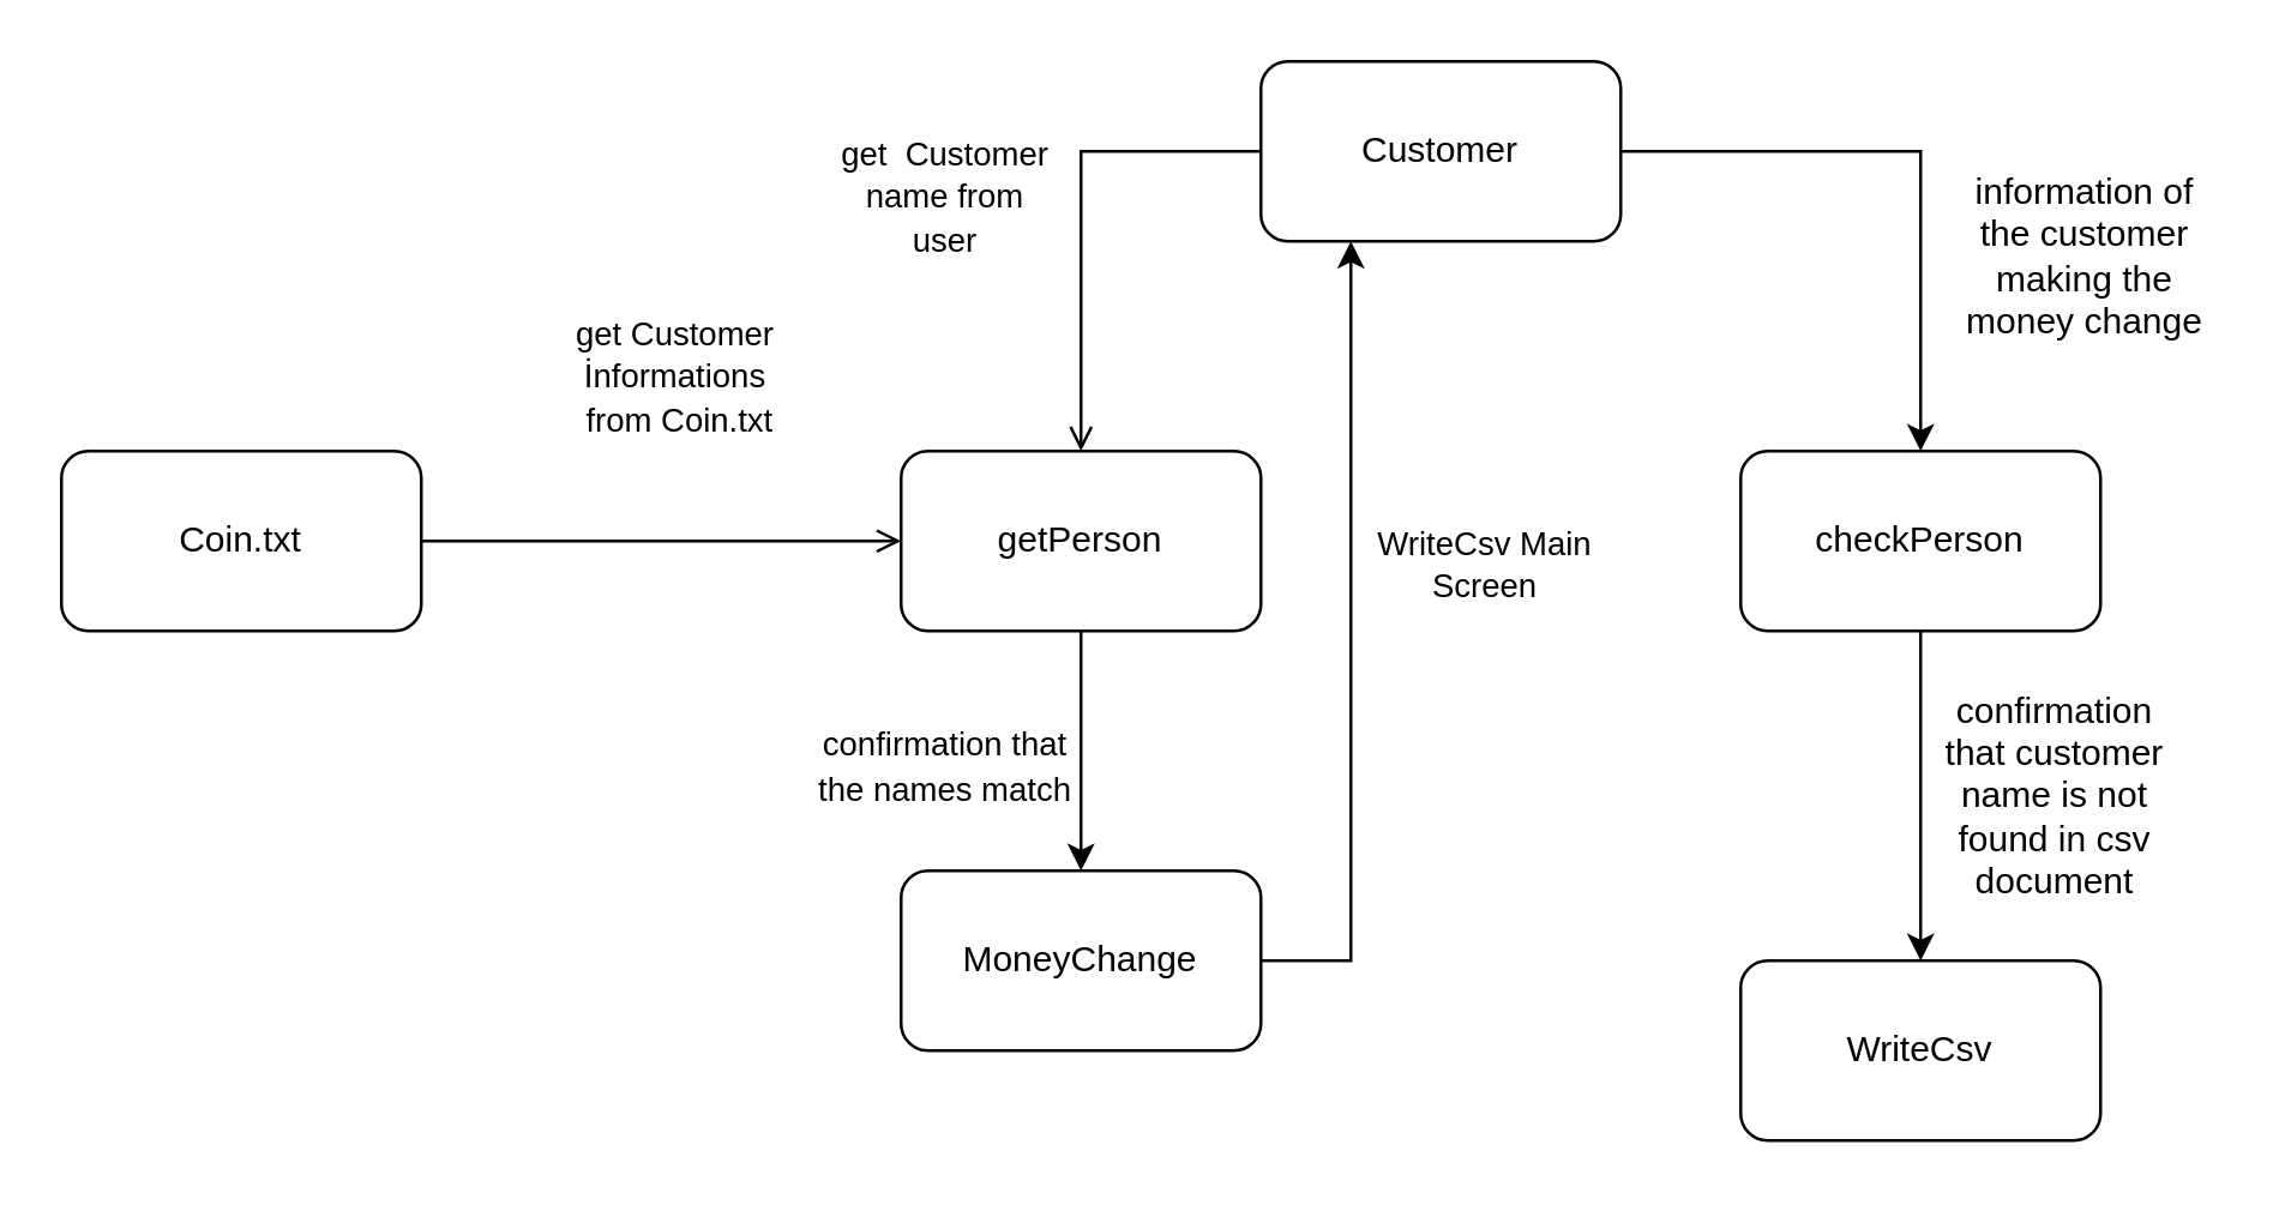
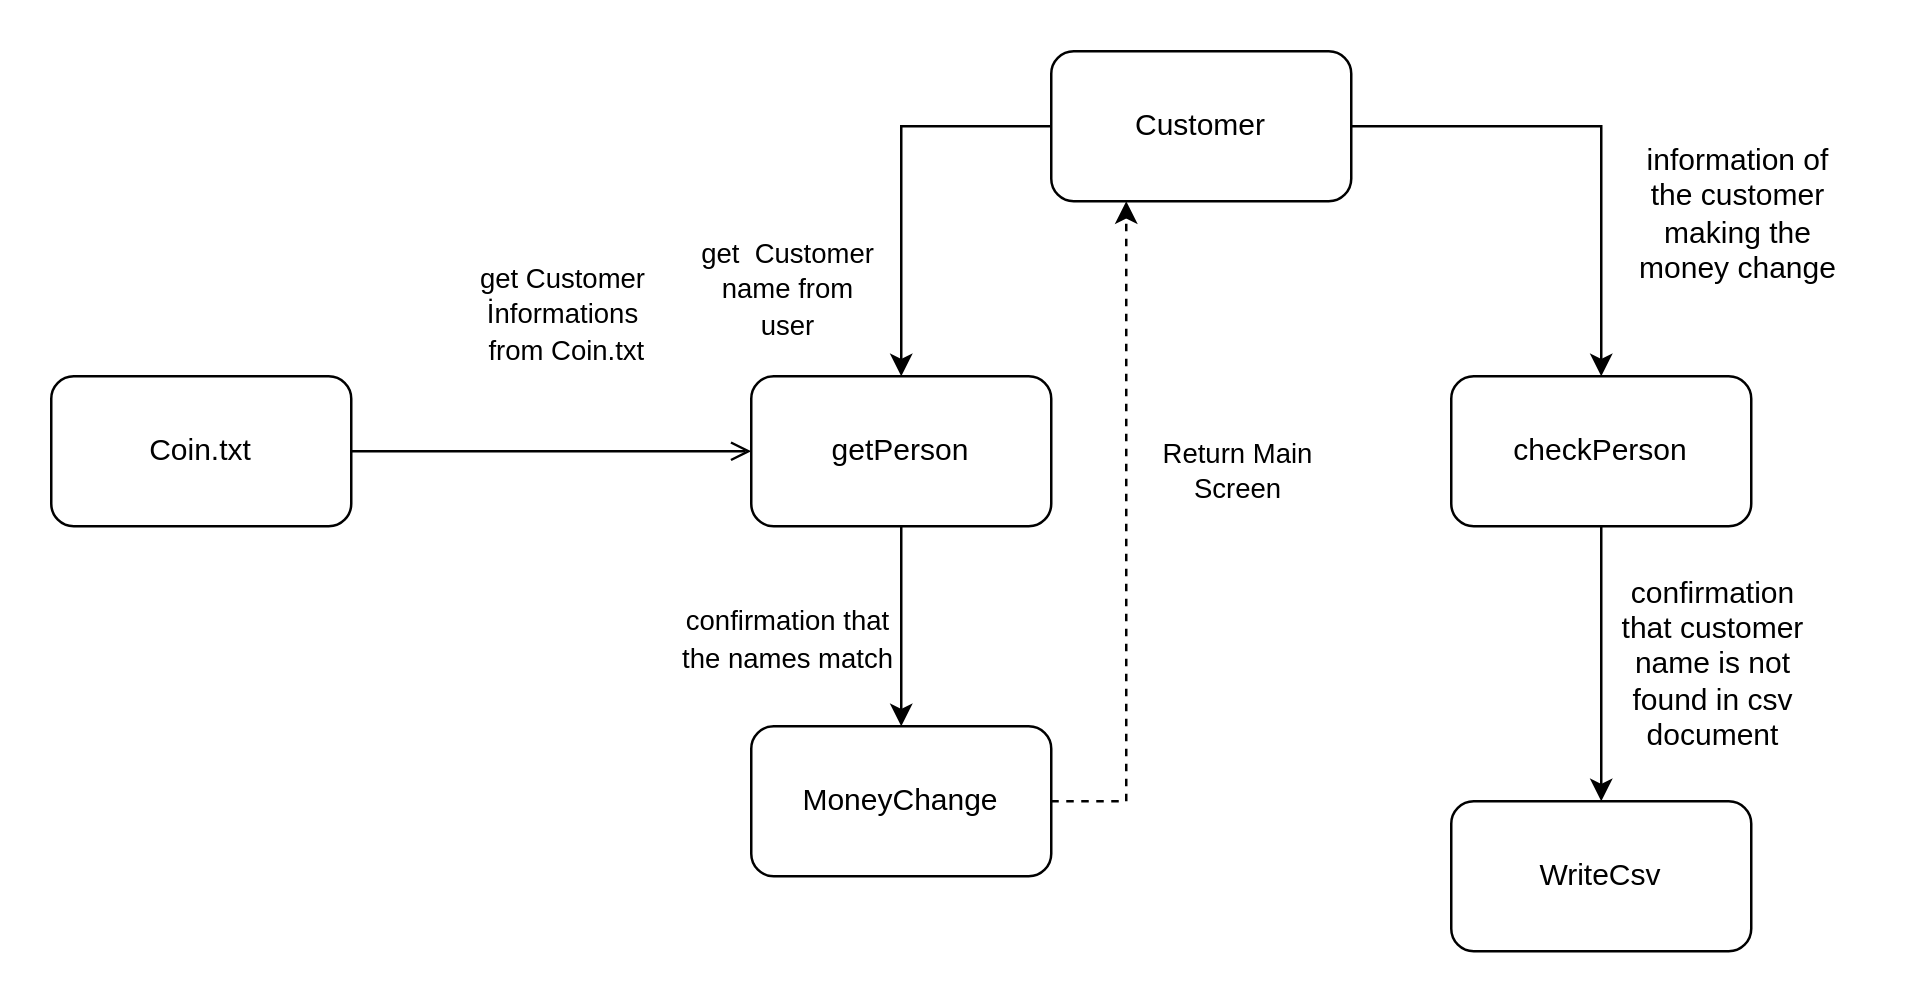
  <mxCell id="0" />
  <mxCell id="1" parent="0" />
- <mxCell id="2" style="edgeStyle=orthogonalEdgeStyle;rounded=0;orthogonalLoop=1;jettySize=auto;html=1;entryX=0.5;entryY=0;entryDx=0;entryDy=0;endArrow=open;" edge="1" parent="1" source="4" target="6"><mxGeometry relative="1" as="geometry"><Array as="points"><mxPoint x="360" y="50" /></Array></mxGeometry></mxCell>
+ <mxCell id="2" style="edgeStyle=orthogonalEdgeStyle;rounded=0;orthogonalLoop=1;jettySize=auto;html=1;entryX=0.5;entryY=0;entryDx=0;entryDy=0;" edge="1" parent="1" source="4" target="6"><mxGeometry relative="1" as="geometry"><Array as="points"><mxPoint x="360" y="50" /></Array></mxGeometry></mxCell>
  <mxCell id="3" style="edgeStyle=orthogonalEdgeStyle;rounded=0;orthogonalLoop=1;jettySize=auto;html=1;exitX=1;exitY=0.5;exitDx=0;exitDy=0;" edge="1" parent="1" source="4" target="8"><mxGeometry relative="1" as="geometry" /></mxCell>
  <mxCell id="4" value="Customer" style="rounded=1;whiteSpace=wrap;html=1;" vertex="1" parent="1"><mxGeometry x="420" y="20" width="120" height="60" as="geometry" /></mxCell>
  <mxCell id="5" style="edgeStyle=orthogonalEdgeStyle;rounded=0;orthogonalLoop=1;jettySize=auto;html=1;" edge="1" parent="1" source="6" target="14"><mxGeometry relative="1" as="geometry" /></mxCell>
  <mxCell id="6" value="getPerson" style="rounded=1;whiteSpace=wrap;html=1;" vertex="1" parent="1"><mxGeometry x="300" y="150" width="120" height="60" as="geometry" /></mxCell>
  <mxCell id="7" value="" style="edgeStyle=orthogonalEdgeStyle;rounded=0;orthogonalLoop=1;jettySize=auto;html=1;" edge="1" parent="1" source="8" target="18"><mxGeometry relative="1" as="geometry" /></mxCell>
  <mxCell id="8" value="checkPerson" style="rounded=1;whiteSpace=wrap;html=1;" vertex="1" parent="1"><mxGeometry x="580" y="150" width="120" height="60" as="geometry" /></mxCell>
  <mxCell id="9" value="" style="edgeStyle=none;rounded=0;orthogonalLoop=1;jettySize=auto;html=1;entryX=0;entryY=0.5;entryDx=0;entryDy=0;endArrow=open;" edge="1" parent="1" source="10" target="6"><mxGeometry relative="1" as="geometry" /></mxCell>
  <mxCell id="10" value="Coin.txt&lt;br&gt;" style="rounded=1;whiteSpace=wrap;html=1;" vertex="1" parent="1"><mxGeometry x="20" y="150" width="120" height="60" as="geometry" /></mxCell>
  <mxCell id="11" value="&lt;span style=&quot;font-size: 11px; background-color: rgb(255, 255, 255);&quot;&gt;get Customer İnformations&lt;/span&gt;&lt;br style=&quot;font-size: 11px;&quot;&gt;&lt;span style=&quot;font-size: 11px; background-color: rgb(255, 255, 255);&quot;&gt;&amp;nbsp;from Coin.txt&lt;/span&gt;" style="text;html=1;strokeColor=none;fillColor=none;align=center;verticalAlign=middle;whiteSpace=wrap;rounded=0;" vertex="1" parent="1"><mxGeometry x="180" y="90" width="90" height="70" as="geometry" /></mxCell>
- <mxCell id="12" value="&lt;span style=&quot;font-size: 11px; background-color: rgb(255, 255, 255);&quot;&gt;get&amp;nbsp;&amp;nbsp;&lt;/span&gt;&lt;span style=&quot;font-size: 11px;&quot;&gt;Customer name from user&lt;/span&gt;" style="text;html=1;strokeColor=none;fillColor=none;align=center;verticalAlign=middle;whiteSpace=wrap;rounded=0;" vertex="1" parent="1"><mxGeometry x="280" y="40" width="70" height="50" as="geometry" /></mxCell>
- <mxCell id="13" style="edgeStyle=orthogonalEdgeStyle;rounded=0;orthogonalLoop=1;jettySize=auto;html=1;entryX=0.25;entryY=1;entryDx=0;entryDy=0;" edge="1" parent="1" source="14" target="4"><mxGeometry relative="1" as="geometry"><Array as="points"><mxPoint x="450" y="320" /></Array></mxGeometry></mxCell>
+ <mxCell id="12" value="&lt;span style=&quot;font-size: 11px; background-color: rgb(255, 255, 255);&quot;&gt;get&amp;nbsp;&amp;nbsp;&lt;/span&gt;&lt;span style=&quot;font-size: 11px;&quot;&gt;Customer name from user&lt;/span&gt;" style="text;html=1;strokeColor=none;fillColor=none;align=center;verticalAlign=middle;whiteSpace=wrap;rounded=0;" vertex="1" parent="1"><mxGeometry x="280" y="90" width="70" height="50" as="geometry" /></mxCell>
+ <mxCell id="13" style="edgeStyle=orthogonalEdgeStyle;rounded=0;orthogonalLoop=1;jettySize=auto;html=1;entryX=0.25;entryY=1;entryDx=0;entryDy=0;dashed=1;" edge="1" parent="1" source="14" target="4"><mxGeometry relative="1" as="geometry"><Array as="points"><mxPoint x="450" y="320" /></Array></mxGeometry></mxCell>
  <mxCell id="14" value="MoneyChange" style="rounded=1;whiteSpace=wrap;html=1;" vertex="1" parent="1"><mxGeometry x="300" y="290" width="120" height="60" as="geometry" /></mxCell>
  <mxCell id="15" value="&lt;span style=&quot;font-size: 11px; background-color: rgb(255, 255, 255);&quot;&gt;confirmation that the names match&lt;/span&gt;" style="text;html=1;strokeColor=none;fillColor=none;align=center;verticalAlign=middle;whiteSpace=wrap;rounded=0;" vertex="1" parent="1"><mxGeometry x="270" y="220" width="90" height="70" as="geometry" /></mxCell>
- <mxCell id="16" value="&lt;span style=&quot;font-size: 11px; background-color: rgb(255, 255, 255);&quot;&gt;WriteCsv Main Screen&lt;br&gt;&lt;br&gt;&lt;/span&gt;" style="text;html=1;strokeColor=none;fillColor=none;align=center;verticalAlign=middle;whiteSpace=wrap;rounded=0;" vertex="1" parent="1"><mxGeometry x="450" y="160" width="90" height="70" as="geometry" /></mxCell>
+ <mxCell id="16" value="&lt;span style=&quot;font-size: 11px; background-color: rgb(255, 255, 255);&quot;&gt;Return Main Screen&lt;br&gt;&lt;br&gt;&lt;/span&gt;" style="text;html=1;strokeColor=none;fillColor=none;align=center;verticalAlign=middle;whiteSpace=wrap;rounded=0;" vertex="1" parent="1"><mxGeometry x="450" y="160" width="90" height="70" as="geometry" /></mxCell>
  <mxCell id="17" value="information of the customer making the money change" style="text;html=1;strokeColor=none;fillColor=none;align=center;verticalAlign=middle;whiteSpace=wrap;rounded=0;" vertex="1" parent="1"><mxGeometry x="650" y="50" width="90" height="70" as="geometry" /></mxCell>
  <mxCell id="18" value="WriteCsv" style="rounded=1;whiteSpace=wrap;html=1;" vertex="1" parent="1"><mxGeometry x="580" y="320" width="120" height="60" as="geometry" /></mxCell>
  <mxCell id="19" value="confirmation that customer name is not found in csv document" style="text;html=1;strokeColor=none;fillColor=none;align=center;verticalAlign=middle;whiteSpace=wrap;rounded=0;" vertex="1" parent="1"><mxGeometry x="640" y="230" width="90" height="70" as="geometry" /></mxCell>
